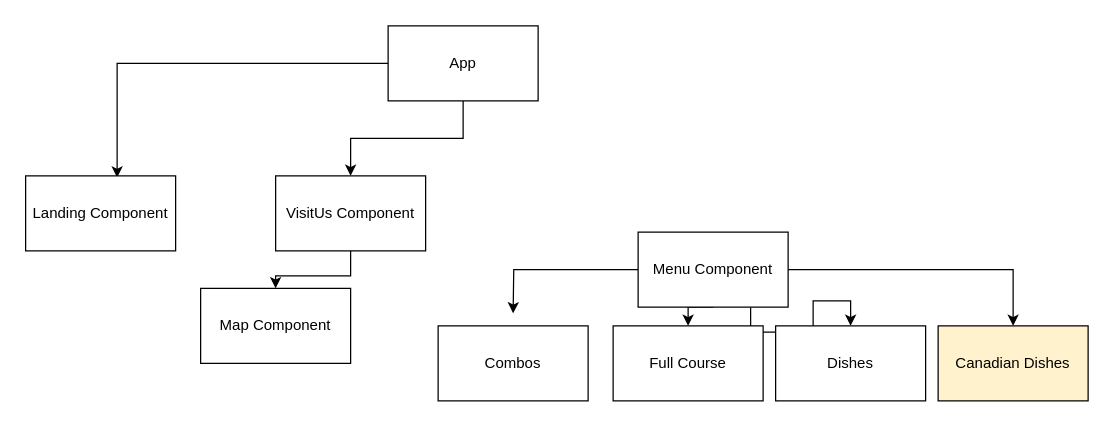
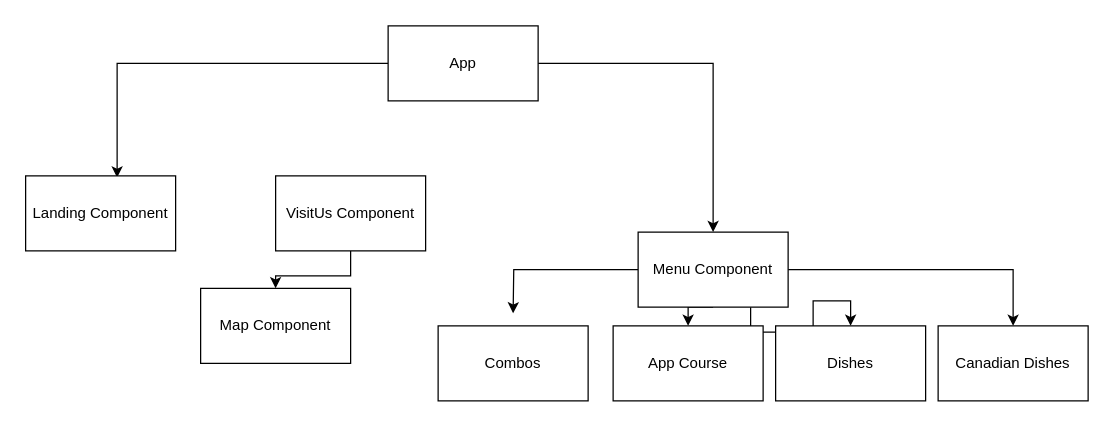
  <mxCell id="0" />
  <mxCell id="1" parent="0" />
- <mxCell id="3" style="edgeStyle=orthogonalEdgeStyle;rounded=0;orthogonalLoop=1;jettySize=auto;html=1;exitX=0.5;exitY=1;exitDx=0;exitDy=0;entryX=0.5;entryY=0;entryDx=0;entryDy=0;" edge="1" parent="1" source="5" target="8"><mxGeometry relative="1" as="geometry" /></mxCell>
+ <mxCell id="2" style="edgeStyle=orthogonalEdgeStyle;rounded=0;orthogonalLoop=1;jettySize=auto;html=1;entryX=0.5;entryY=0;entryDx=0;entryDy=0;" edge="1" parent="1" source="5" target="13"><mxGeometry relative="1" as="geometry" /></mxCell>
  <mxCell id="4" style="edgeStyle=orthogonalEdgeStyle;rounded=0;orthogonalLoop=1;jettySize=auto;html=1;exitX=0;exitY=0.5;exitDx=0;exitDy=0;entryX=0.61;entryY=0.023;entryDx=0;entryDy=0;entryPerimeter=0;" edge="1" parent="1" source="5" target="6"><mxGeometry relative="1" as="geometry" /></mxCell>
  <mxCell id="5" value="App" style="rounded=0;whiteSpace=wrap;html=1;" vertex="1" parent="1"><mxGeometry x="310" y="20" width="120" height="60" as="geometry" /></mxCell>
  <mxCell id="6" value="Landing Component" style="rounded=0;whiteSpace=wrap;html=1;" vertex="1" parent="1"><mxGeometry x="20" y="140" width="120" height="60" as="geometry" /></mxCell>
  <mxCell id="7" style="edgeStyle=orthogonalEdgeStyle;rounded=0;orthogonalLoop=1;jettySize=auto;html=1;exitX=0.5;exitY=1;exitDx=0;exitDy=0;entryX=0.5;entryY=0;entryDx=0;entryDy=0;" edge="1" parent="1" source="8" target="14"><mxGeometry relative="1" as="geometry" /></mxCell>
  <mxCell id="8" value="VisitUs Component" style="rounded=0;whiteSpace=wrap;html=1;" vertex="1" parent="1"><mxGeometry x="220" y="140" width="120" height="60" as="geometry" /></mxCell>
  <mxCell id="9" style="edgeStyle=orthogonalEdgeStyle;rounded=0;orthogonalLoop=1;jettySize=auto;html=1;exitX=0.5;exitY=1;exitDx=0;exitDy=0;entryX=0.5;entryY=0;entryDx=0;entryDy=0;" edge="1" parent="1" source="13" target="16"><mxGeometry relative="1" as="geometry" /></mxCell>
  <mxCell id="10" style="edgeStyle=orthogonalEdgeStyle;rounded=0;orthogonalLoop=1;jettySize=auto;html=1;exitX=0.75;exitY=1;exitDx=0;exitDy=0;entryX=0.5;entryY=0;entryDx=0;entryDy=0;" edge="1" parent="1" source="13" target="17"><mxGeometry relative="1" as="geometry" /></mxCell>
  <mxCell id="11" style="edgeStyle=orthogonalEdgeStyle;rounded=0;orthogonalLoop=1;jettySize=auto;html=1;exitX=1;exitY=0.5;exitDx=0;exitDy=0;entryX=0.5;entryY=0;entryDx=0;entryDy=0;" edge="1" parent="1" source="13" target="18"><mxGeometry relative="1" as="geometry" /></mxCell>
  <mxCell id="12" style="edgeStyle=orthogonalEdgeStyle;rounded=0;orthogonalLoop=1;jettySize=auto;html=1;exitX=0;exitY=0.5;exitDx=0;exitDy=0;" edge="1" parent="1" source="13"><mxGeometry relative="1" as="geometry"><mxPoint x="410" y="250" as="targetPoint" /></mxGeometry></mxCell>
  <mxCell id="13" value="Menu Component" style="rounded=0;whiteSpace=wrap;html=1;" vertex="1" parent="1"><mxGeometry x="510" y="185" width="120" height="60" as="geometry" /></mxCell>
  <mxCell id="14" value="Map Component" style="rounded=0;whiteSpace=wrap;html=1;" vertex="1" parent="1"><mxGeometry x="160" y="230" width="120" height="60" as="geometry" /></mxCell>
  <mxCell id="15" value="Combos" style="rounded=0;whiteSpace=wrap;html=1;" vertex="1" parent="1"><mxGeometry x="350" y="260" width="120" height="60" as="geometry" /></mxCell>
- <mxCell id="16" value="Full Course" style="rounded=0;whiteSpace=wrap;html=1;" vertex="1" parent="1"><mxGeometry x="490" y="260" width="120" height="60" as="geometry" /></mxCell>
+ <mxCell id="16" value="App Course" style="rounded=0;whiteSpace=wrap;html=1;" vertex="1" parent="1"><mxGeometry x="490" y="260" width="120" height="60" as="geometry" /></mxCell>
  <mxCell id="17" value="Dishes" style="rounded=0;whiteSpace=wrap;html=1;" vertex="1" parent="1"><mxGeometry x="620" y="260" width="120" height="60" as="geometry" /></mxCell>
- <mxCell id="18" value="Canadian Dishes" style="rounded=0;whiteSpace=wrap;html=1;fillColor=#fff2cc;" vertex="1" parent="1"><mxGeometry x="750" y="260" width="120" height="60" as="geometry" /></mxCell>
+ <mxCell id="18" value="Canadian Dishes" style="rounded=0;whiteSpace=wrap;html=1;" vertex="1" parent="1"><mxGeometry x="750" y="260" width="120" height="60" as="geometry" /></mxCell>
